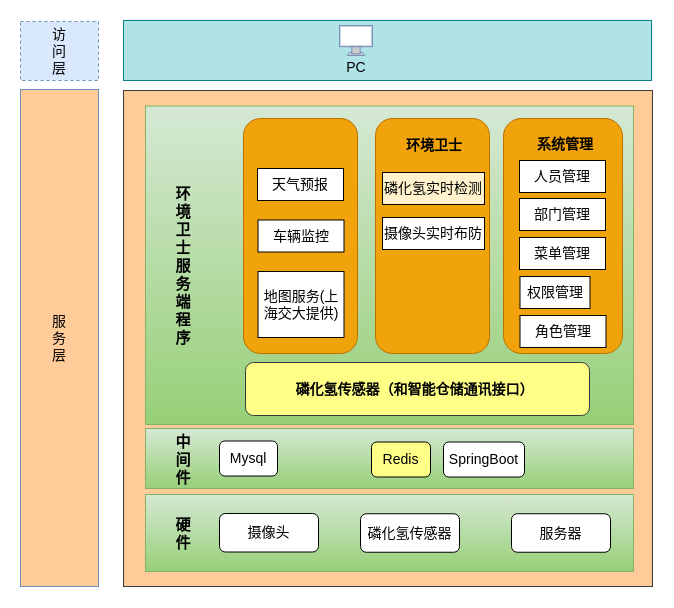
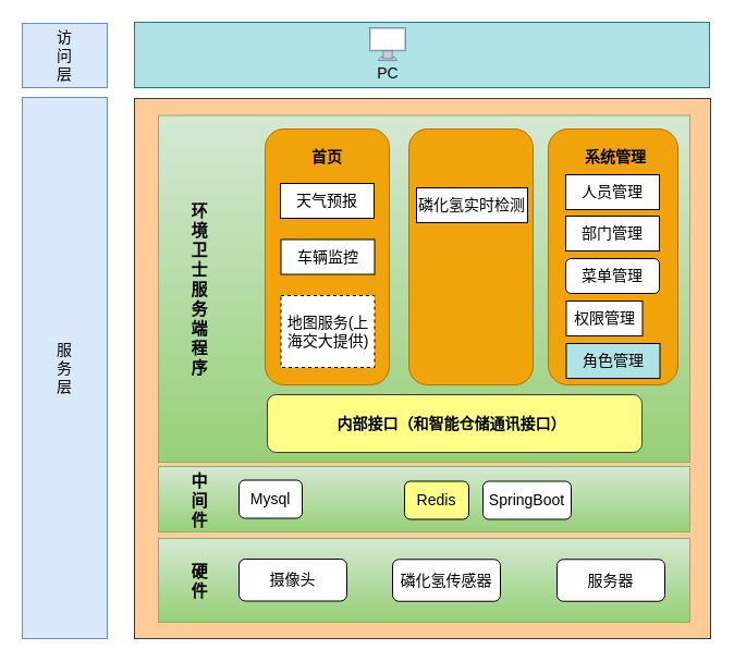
  <mxCell id="0" />
  <mxCell id="1" parent="0" />
  <mxCell id="2" value="" style="rounded=0;whiteSpace=wrap;html=1;fontSize=14;fillColor=#ffcc99;strokeColor=#36393d;glass=0;" parent="1" vertex="1"><mxGeometry x="123" y="90" width="529" height="496" as="geometry" /></mxCell>
- <mxCell id="3" value="&lt;font style=&quot;font-size: 14px;&quot;&gt;服&lt;br&gt;务&lt;br&gt;层&lt;/font&gt;" style="rounded=0;whiteSpace=wrap;html=1;fillColor=#ffcc99;strokeColor=#6c8ebf;" parent="1" vertex="1"><mxGeometry x="20" y="89" width="78" height="497" as="geometry" /></mxCell>
+ <mxCell id="3" value="&lt;font style=&quot;font-size: 14px;&quot;&gt;服&lt;br&gt;务&lt;br&gt;层&lt;/font&gt;" style="rounded=0;whiteSpace=wrap;html=1;fillColor=#dae8fc;strokeColor=#6c8ebf;" parent="1" vertex="1"><mxGeometry x="20" y="89" width="78" height="497" as="geometry" /></mxCell>
  <mxCell id="4" value="" style="rounded=0;whiteSpace=wrap;html=1;fillColor=#d5e8d4;strokeColor=#82b366;gradientColor=#97d077;" parent="1" vertex="1"><mxGeometry x="145" y="105.5" width="488" height="318.5" as="geometry" /></mxCell>
  <mxCell id="5" value="&lt;b style=&quot;font-size: 15px;&quot;&gt;环&lt;br&gt;境&lt;br&gt;卫&lt;br&gt;士&lt;br&gt;服&lt;br&gt;务&lt;br&gt;端&lt;br&gt;程&lt;br&gt;序&lt;br&gt;&lt;/b&gt;" style="text;html=1;strokeColor=none;fillColor=none;align=center;verticalAlign=middle;whiteSpace=wrap;rounded=0;" parent="1" vertex="1"><mxGeometry x="153" y="180.75" width="60" height="168.25" as="geometry" /></mxCell>
  <mxCell id="6" value="" style="rounded=1;whiteSpace=wrap;html=1;fontSize=14;fillColor=#f0a30a;fontColor=#000000;strokeColor=#BD7000;" parent="1" vertex="1"><mxGeometry x="503" y="118" width="119" height="235" as="geometry" /></mxCell>
  <mxCell id="7" value="系统管理" style="text;html=1;strokeColor=none;fillColor=none;align=center;verticalAlign=middle;whiteSpace=wrap;rounded=0;fontSize=14;fontStyle=1" parent="1" vertex="1"><mxGeometry x="510" y="129" width="110" height="30" as="geometry" /></mxCell>
  <mxCell id="8" value="人员管理" style="rounded=0;whiteSpace=wrap;html=1;fontSize=14;" parent="1" vertex="1"><mxGeometry x="519" y="160" width="86" height="32" as="geometry" /></mxCell>
  <mxCell id="9" value="部门管理" style="rounded=0;whiteSpace=wrap;html=1;fontSize=14;" parent="1" vertex="1"><mxGeometry x="519" y="198" width="86" height="32" as="geometry" /></mxCell>
- <mxCell id="10" value="菜单管理" style="rounded=0;whiteSpace=wrap;html=1;fontSize=14;" parent="1" vertex="1"><mxGeometry x="519" y="237" width="86" height="32" as="geometry" /></mxCell>
+ <mxCell id="10" value="菜单管理" style="whiteSpace=wrap;html=1;fontSize=14;rounded=1;" parent="1" vertex="1"><mxGeometry x="519" y="237" width="86" height="32" as="geometry" /></mxCell>
  <mxCell id="11" value="权限管理" style="rounded=0;whiteSpace=wrap;html=1;fontSize=14;" parent="1" vertex="1"><mxGeometry x="519.5" y="276" width="70" height="32" as="geometry" /></mxCell>
- <mxCell id="12" value="角色管理" style="rounded=0;whiteSpace=wrap;html=1;fontSize=14;" parent="1" vertex="1"><mxGeometry x="519.5" y="315" width="86" height="32" as="geometry" /></mxCell>
+ <mxCell id="12" value="角色管理" style="rounded=0;whiteSpace=wrap;html=1;fontSize=14;fillColor=#b0e3e6;" parent="1" vertex="1"><mxGeometry x="519.5" y="315" width="86" height="32" as="geometry" /></mxCell>
  <mxCell id="13" value="" style="rounded=1;whiteSpace=wrap;html=1;fontSize=14;fillColor=#f0a30a;fontColor=#000000;strokeColor=#BD7000;" parent="1" vertex="1"><mxGeometry x="375" y="118" width="114" height="235" as="geometry" /></mxCell>
- <mxCell id="14" value="环境卫士" style="text;html=1;strokeColor=none;fillColor=none;align=center;verticalAlign=middle;whiteSpace=wrap;rounded=0;fontSize=14;fontStyle=1" parent="1" vertex="1"><mxGeometry x="379" y="130" width="110" height="30" as="geometry" /></mxCell>
- <mxCell id="15" value="磷化氢实时检测" style="rounded=0;whiteSpace=wrap;html=1;fontSize=14;fillColor=#fff2cc;" parent="1" vertex="1"><mxGeometry x="382" y="172" width="102" height="32" as="geometry" /></mxCell>
+ <mxCell id="15" value="磷化氢实时检测" style="rounded=0;whiteSpace=wrap;html=1;fontSize=14;" parent="1" vertex="1"><mxGeometry x="382" y="172" width="102" height="32" as="geometry" /></mxCell>
  <mxCell id="16" value="" style="rounded=1;whiteSpace=wrap;html=1;fontSize=14;fillColor=#ffff88;strokeColor=#36393d;" parent="1" vertex="1"><mxGeometry x="245" y="362" width="344" height="53" as="geometry" /></mxCell>
- <mxCell id="17" value="磷化氢传感器（和智能仓储通讯接口）" style="text;html=1;strokeColor=none;fillColor=none;align=center;verticalAlign=middle;whiteSpace=wrap;rounded=0;fontSize=14;fontStyle=1" parent="1" vertex="1"><mxGeometry x="262" y="373.5" width="305" height="30" as="geometry" /></mxCell>
+ <mxCell id="17" value="内部接口（和智能仓储通讯接口）" style="text;html=1;strokeColor=none;fillColor=none;align=center;verticalAlign=middle;whiteSpace=wrap;rounded=0;fontSize=14;fontStyle=1" parent="1" vertex="1"><mxGeometry x="262" y="373.5" width="305" height="30" as="geometry" /></mxCell>
  <mxCell id="18" value="" style="rounded=0;whiteSpace=wrap;html=1;fillColor=#d5e8d4;strokeColor=#82b366;gradientColor=#97d077;" parent="1" vertex="1"><mxGeometry x="145" y="428" width="488" height="60" as="geometry" /></mxCell>
  <mxCell id="19" value="&lt;b style=&quot;font-size: 15px;&quot;&gt;中&lt;br&gt;间&lt;br&gt;件&lt;br&gt;&lt;/b&gt;" style="text;html=1;strokeColor=none;fillColor=none;align=center;verticalAlign=middle;whiteSpace=wrap;rounded=0;" parent="1" vertex="1"><mxGeometry x="159" y="431" width="48" height="56" as="geometry" /></mxCell>
  <mxCell id="20" value="Mysql" style="rounded=1;whiteSpace=wrap;html=1;glass=0;sketch=0;fontSize=14;" parent="1" vertex="1"><mxGeometry x="219" y="440.5" width="58" height="35" as="geometry" /></mxCell>
  <mxCell id="21" value="Redis" style="rounded=1;whiteSpace=wrap;html=1;glass=0;sketch=0;fontSize=14;fillColor=#ffff88;" parent="1" vertex="1"><mxGeometry x="371" y="441.5" width="59" height="35" as="geometry" /></mxCell>
  <mxCell id="22" value="SpringBoot" style="rounded=1;whiteSpace=wrap;html=1;glass=0;sketch=0;fontSize=14;" parent="1" vertex="1"><mxGeometry x="443" y="441.5" width="81" height="35" as="geometry" /></mxCell>
  <mxCell id="23" value="" style="rounded=0;whiteSpace=wrap;html=1;fillColor=#d5e8d4;strokeColor=#82b366;gradientColor=#97d077;" parent="1" vertex="1"><mxGeometry x="145" y="494" width="488" height="77" as="geometry" /></mxCell>
  <mxCell id="24" value="&lt;b style=&quot;font-size: 15px;&quot;&gt;硬&lt;br&gt;件&lt;br&gt;&lt;/b&gt;" style="text;html=1;strokeColor=none;fillColor=none;align=center;verticalAlign=middle;whiteSpace=wrap;rounded=0;" parent="1" vertex="1"><mxGeometry x="159" y="504.5" width="48" height="56" as="geometry" /></mxCell>
  <mxCell id="25" value="服务器" style="rounded=1;whiteSpace=wrap;html=1;glass=0;sketch=0;fontSize=14;" parent="1" vertex="1"><mxGeometry x="511" y="513.25" width="99" height="38.5" as="geometry" /></mxCell>
- <mxCell id="26" value="&lt;span style=&quot;font-size: 14px;&quot;&gt;访&lt;br&gt;问&lt;br&gt;层&lt;/span&gt;" style="rounded=0;whiteSpace=wrap;html=1;fillColor=#dae8fc;strokeColor=#6c8ebf;dashed=1;" parent="1" vertex="1"><mxGeometry x="20" y="21" width="78" height="59" as="geometry" /></mxCell>
+ <mxCell id="26" value="&lt;span style=&quot;font-size: 14px;&quot;&gt;访&lt;br&gt;问&lt;br&gt;层&lt;/span&gt;" style="rounded=0;whiteSpace=wrap;html=1;fillColor=#dae8fc;strokeColor=#6c8ebf;" parent="1" vertex="1"><mxGeometry x="20" y="21" width="78" height="59" as="geometry" /></mxCell>
  <mxCell id="27" value="" style="rounded=0;whiteSpace=wrap;html=1;glass=0;sketch=0;fontSize=14;fillColor=#b0e3e6;strokeColor=#0e8088;" parent="1" vertex="1"><mxGeometry x="123" y="20" width="528" height="60" as="geometry" /></mxCell>
  <mxCell id="28" value="" style="fontColor=#0066CC;verticalAlign=top;verticalLabelPosition=bottom;labelPosition=center;align=center;html=1;outlineConnect=0;fillColor=#CCCCCC;strokeColor=#6881B3;gradientColor=none;gradientDirection=north;strokeWidth=2;shape=mxgraph.networks.monitor;rounded=0;glass=0;sketch=0;fontSize=14;" parent="1" vertex="1"><mxGeometry x="339" y="25" width="33" height="30" as="geometry" /></mxCell>
  <mxCell id="29" value="PC" style="text;html=1;strokeColor=none;fillColor=none;align=center;verticalAlign=middle;whiteSpace=wrap;rounded=0;glass=0;sketch=0;fontSize=14;" parent="1" vertex="1"><mxGeometry x="325.5" y="57" width="60" height="19" as="geometry" /></mxCell>
- <mxCell id="30" value="摄像头实时布防" style="rounded=0;whiteSpace=wrap;html=1;fontSize=14;" parent="1" vertex="1"><mxGeometry x="382" y="217" width="102" height="32" as="geometry" /></mxCell>
  <mxCell id="31" value="摄像头" style="rounded=1;whiteSpace=wrap;html=1;glass=0;sketch=0;fontSize=14;" parent="1" vertex="1"><mxGeometry x="219" y="513" width="99" height="38.5" as="geometry" /></mxCell>
  <mxCell id="32" value="磷化氢传感器" style="rounded=1;whiteSpace=wrap;html=1;glass=0;sketch=0;fontSize=14;" parent="1" vertex="1"><mxGeometry x="360" y="513.25" width="99" height="38.5" as="geometry" /></mxCell>
  <mxCell id="33" value="" style="rounded=1;whiteSpace=wrap;html=1;fontSize=14;fillColor=#f0a30a;fontColor=#000000;strokeColor=#BD7000;" parent="1" vertex="1"><mxGeometry x="243" y="118" width="114" height="235" as="geometry" /></mxCell>
+ <mxCell id="34" value="首页" style="text;html=1;strokeColor=none;fillColor=none;align=center;verticalAlign=middle;whiteSpace=wrap;rounded=0;fontSize=14;fontStyle=1" parent="1" vertex="1"><mxGeometry x="245" y="129" width="110" height="30" as="geometry" /></mxCell>
  <mxCell id="35" value="天气预报" style="rounded=0;whiteSpace=wrap;html=1;fontSize=14;" parent="1" vertex="1"><mxGeometry x="257" y="168" width="86" height="32" as="geometry" /></mxCell>
  <mxCell id="36" value="车辆监控" style="rounded=0;whiteSpace=wrap;html=1;fontSize=14;" parent="1" vertex="1"><mxGeometry x="257.5" y="219.5" width="86" height="32" as="geometry" /></mxCell>
- <mxCell id="37" value="地图服务(上海交大提供)" style="rounded=0;whiteSpace=wrap;html=1;fontSize=14;" parent="1" vertex="1"><mxGeometry x="257.5" y="271" width="86" height="66" as="geometry" /></mxCell>
+ <mxCell id="37" value="地图服务(上海交大提供)" style="rounded=0;whiteSpace=wrap;html=1;fontSize=14;dashed=1;" parent="1" vertex="1"><mxGeometry x="257.5" y="271" width="86" height="66" as="geometry" /></mxCell>
